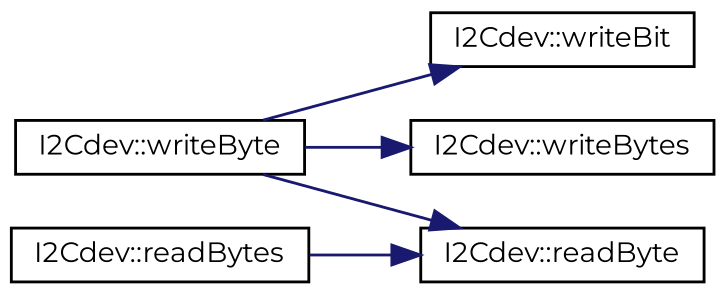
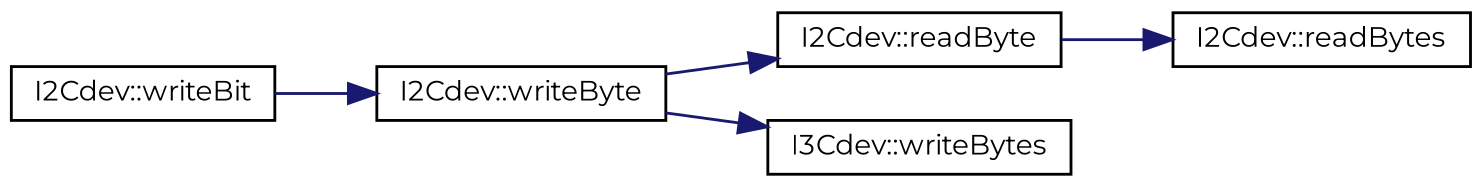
  digraph {
    fontname=Montserrat
    rankdir=LR
    node [color=black fillcolor=white fontname=Montserrat fontsize=10 shape=record style=filled]
    edge [color=midnightblue fontname=Montserrat fontsize=10 labelfontname=Helvetica labelfontsize=10 style=solid]
    n1 [height=0.2 label="I2Cdev::writeBit" width=0.4]
    n2 [height=0.2 label="I2Cdev::writeByte" width=0.4]
    n3 [height=0.2 label="I2Cdev::readByte" width=0.4]
    n4 [height=0.2 label="I2Cdev::readBytes" width=0.4]
-   n5 [height=0.2 label="I2Cdev::writeBytes" width=0.4]
-   n2 -> n1
+   n5 [height=0.2 label="I3Cdev::writeBytes" width=0.4]
+   n1 -> n2
    n2 -> n3
    n2 -> n5
-   n4 -> n3
+   n3 -> n4
  }
